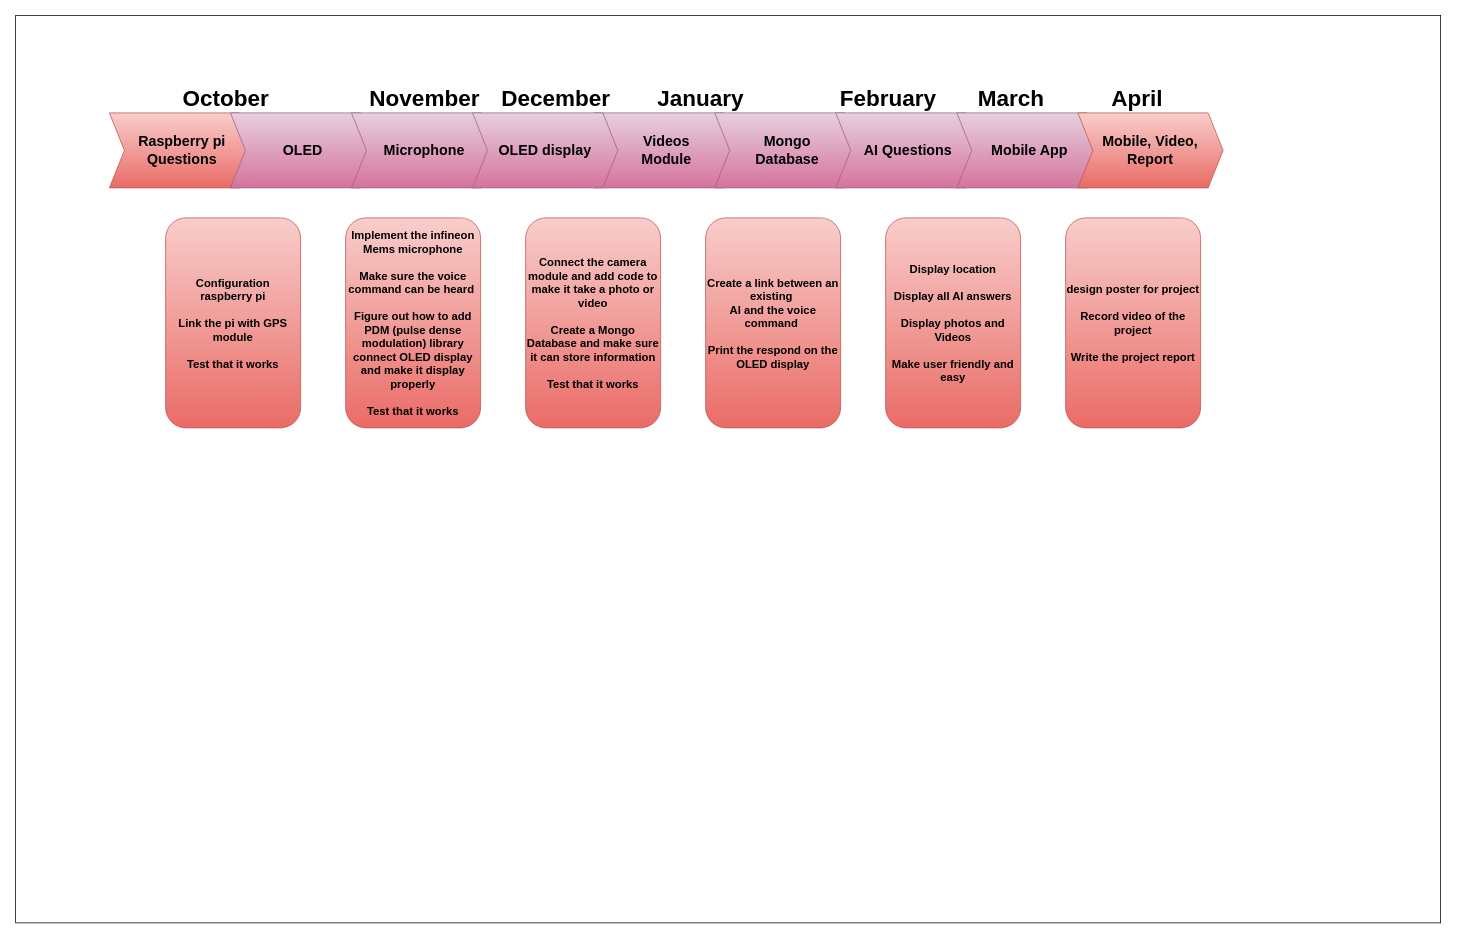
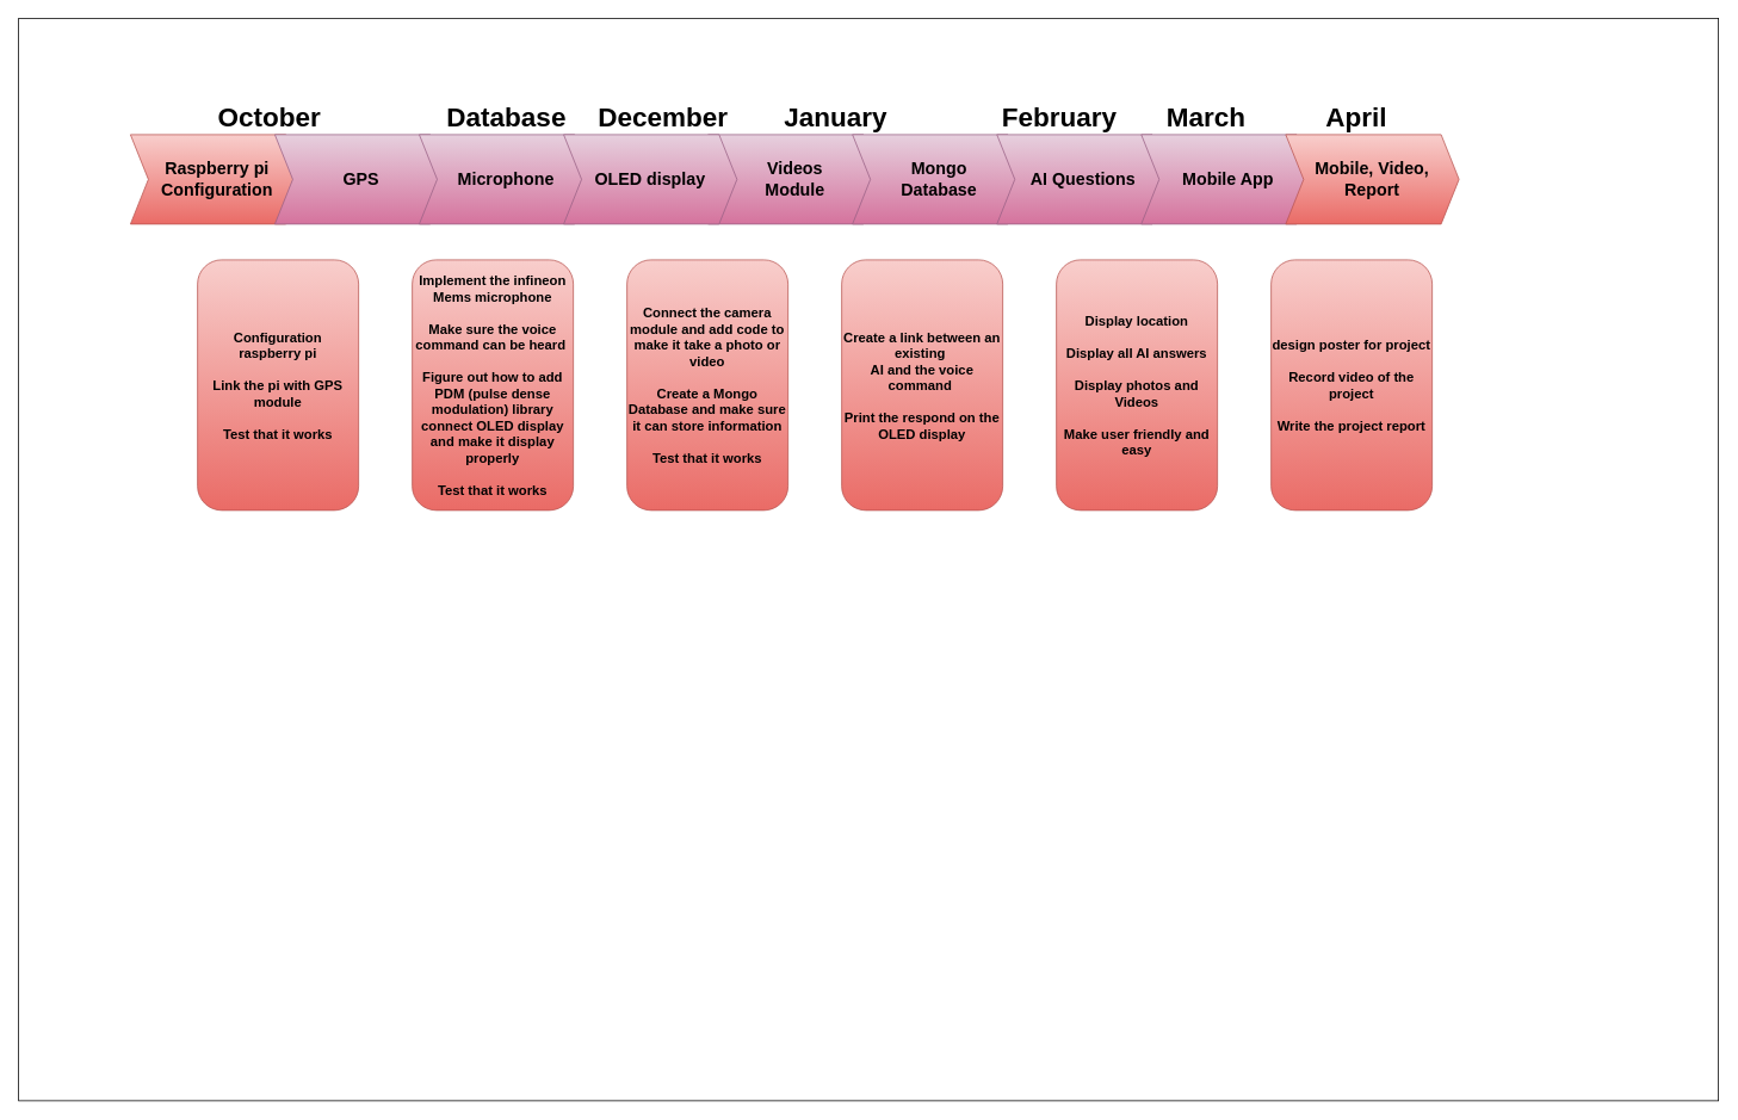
  <mxCell id="0" />
  <mxCell id="1" parent="0" />
  <mxCell id="2" value="" style="rounded=0;whiteSpace=wrap;html=1;" vertex="1" parent="1"><mxGeometry width="1900" height="1210" as="geometry" x="20" y="20" /></mxCell>
  <mxCell id="3" value="&lt;font&gt;December&lt;/font&gt;" style="text;html=1;align=center;verticalAlign=middle;resizable=0;points=[];autosize=1;strokeColor=none;fillColor=none;fontColor=light-dark(#000000,#000000);fontSize=30;fontStyle=1" parent="1" vertex="1"><mxGeometry x="660" y="105" width="160" height="50" as="geometry" /></mxCell>
  <mxCell id="4" value="&lt;b&gt;&lt;font style=&quot;font-size: 15px;&quot;&gt;&lt;span style=&quot;background-color: transparent; color: light-dark(rgb(0, 0, 0), rgb(255, 255, 255));&quot;&gt;Configuration&lt;/span&gt;&lt;br&gt;&lt;span style=&quot;background-color: transparent; color: light-dark(rgb(0, 0, 0), rgb(255, 255, 255));&quot;&gt;raspberry pi&lt;/span&gt;&lt;/font&gt;&lt;/b&gt;&lt;div&gt;&lt;b&gt;&lt;font style=&quot;font-size: 15px;&quot;&gt;&lt;br&gt;&lt;span style=&quot;background-color: transparent; color: light-dark(rgb(0, 0, 0), rgb(255, 255, 255));&quot;&gt;Link the pi with GPS module&lt;/span&gt;&lt;/font&gt;&lt;/b&gt;&lt;/div&gt;&lt;div&gt;&lt;b&gt;&lt;font style=&quot;font-size: 15px;&quot;&gt;&lt;br&gt;&lt;span style=&quot;background-color: transparent; color: light-dark(rgb(0, 0, 0), rgb(255, 255, 255));&quot;&gt;Test that it works&lt;/span&gt;&lt;/font&gt;&lt;/b&gt;&lt;/div&gt;" style="rounded=1;whiteSpace=wrap;html=1;align=center;fontSize=13;fillColor=#f8cecc;gradientColor=#ea6b66;strokeColor=#b85450;" vertex="1" parent="1"><mxGeometry x="220" y="290" width="180" height="280" as="geometry" /></mxCell>
  <mxCell id="5" value="&lt;span style=&quot;background-color: transparent; color: light-dark(rgb(0, 0, 0), rgb(255, 255, 255));&quot;&gt;&lt;b&gt;&lt;font style=&quot;font-size: 15px;&quot;&gt;Implement the infineon Mems microphone&lt;/font&gt;&lt;/b&gt;&lt;/span&gt;&lt;div&gt;&lt;b&gt;&lt;font style=&quot;font-size: 15px;&quot;&gt;&lt;br&gt;&lt;span style=&quot;background-color: transparent; color: light-dark(rgb(0, 0, 0), rgb(255, 255, 255));&quot;&gt;Make sure the voice command can be heard&amp;nbsp;&lt;/span&gt;&lt;/font&gt;&lt;/b&gt;&lt;/div&gt;&lt;div&gt;&lt;b&gt;&lt;font style=&quot;font-size: 15px;&quot;&gt;&lt;br&gt;&lt;span style=&quot;background-color: transparent; color: light-dark(rgb(0, 0, 0), rgb(255, 255, 255));&quot;&gt;Figure out how to add PDM (pulse dense modulation) library&lt;/span&gt;&lt;br&gt;&lt;span style=&quot;background-color: transparent; color: light-dark(rgb(0, 0, 0), rgb(255, 255, 255));&quot;&gt;connect OLED display and make it display properly&lt;/span&gt;&lt;/font&gt;&lt;/b&gt;&lt;/div&gt;&lt;div&gt;&lt;b&gt;&lt;font style=&quot;font-size: 15px;&quot;&gt;&lt;br&gt;&lt;span style=&quot;background-color: transparent; color: light-dark(rgb(0, 0, 0), rgb(255, 255, 255));&quot;&gt;Test that it works&lt;/span&gt;&lt;/font&gt;&lt;/b&gt;&lt;/div&gt;" style="rounded=1;whiteSpace=wrap;html=1;align=center;fontSize=13;fillColor=#f8cecc;gradientColor=#ea6b66;strokeColor=#b85450;" vertex="1" parent="1"><mxGeometry x="460" y="290" width="180" height="280" as="geometry" /></mxCell>
  <mxCell id="6" value="&lt;span style=&quot;background-color: transparent; color: light-dark(rgb(0, 0, 0), rgb(255, 255, 255));&quot;&gt;&lt;font style=&quot;font-size: 15px;&quot;&gt;&lt;b style=&quot;&quot;&gt;Connect the camera module and add code to make it take a photo or video&lt;/b&gt;&lt;/font&gt;&lt;/span&gt;&lt;div&gt;&lt;font style=&quot;font-size: 15px;&quot;&gt;&lt;b&gt;&lt;br&gt;&lt;span style=&quot;background-color: transparent; color: light-dark(rgb(0, 0, 0), rgb(255, 255, 255));&quot;&gt;Create a Mongo Database and make sure it can store information&lt;/span&gt;&lt;/b&gt;&lt;/font&gt;&lt;/div&gt;&lt;div&gt;&lt;font style=&quot;font-size: 15px;&quot;&gt;&lt;b style=&quot;&quot;&gt;&lt;br&gt;&lt;span style=&quot;background-color: transparent; color: light-dark(rgb(0, 0, 0), rgb(255, 255, 255));&quot;&gt;Test that it works&lt;/span&gt;&lt;/b&gt;&lt;/font&gt;&lt;/div&gt;" style="rounded=1;whiteSpace=wrap;html=1;align=center;fontSize=13;fillColor=#f8cecc;gradientColor=#ea6b66;strokeColor=#b85450;" vertex="1" parent="1"><mxGeometry x="700" y="290" width="180" height="280" as="geometry" /></mxCell>
  <mxCell id="7" value="&lt;font style=&quot;font-size: 15px;&quot;&gt;&lt;span style=&quot;background-color: transparent; color: light-dark(rgb(0, 0, 0), rgb(255, 255, 255));&quot;&gt;&lt;b style=&quot;&quot;&gt;Create a link between an existing&amp;nbsp;&lt;/b&gt;&lt;/span&gt;&lt;/font&gt;&lt;div&gt;&lt;font style=&quot;font-size: 15px;&quot;&gt;&lt;span style=&quot;background-color: transparent; color: light-dark(rgb(0, 0, 0), rgb(255, 255, 255));&quot;&gt;&lt;b&gt;AI and the voice command&amp;nbsp;&lt;/b&gt;&lt;/span&gt;&lt;/font&gt;&lt;div&gt;&lt;font style=&quot;font-size: 15px;&quot;&gt;&lt;b style=&quot;&quot;&gt;&lt;br&gt;&lt;span style=&quot;background-color: transparent; color: light-dark(rgb(0, 0, 0), rgb(255, 255, 255));&quot;&gt;Print the respond on the OLED display&lt;/span&gt;&lt;/b&gt;&lt;/font&gt;&lt;/div&gt;&lt;/div&gt;" style="rounded=1;whiteSpace=wrap;html=1;align=center;fontSize=13;fillColor=#f8cecc;gradientColor=#ea6b66;strokeColor=#b85450;" vertex="1" parent="1"><mxGeometry x="940" y="290" width="180" height="280" as="geometry" /></mxCell>
  <mxCell id="8" value="&lt;b style=&quot;background-color: transparent; color: light-dark(rgb(0, 0, 0), rgb(255, 255, 255));&quot;&gt;&lt;font style=&quot;font-size: 15px;&quot;&gt;Display location&lt;/font&gt;&lt;/b&gt;&lt;div&gt;&lt;font style=&quot;font-size: 15px;&quot;&gt;&lt;b&gt;&lt;br&gt;&lt;/b&gt;&lt;b style=&quot;background-color: transparent; color: light-dark(rgb(0, 0, 0), rgb(255, 255, 255));&quot;&gt;&lt;font style=&quot;&quot;&gt;Display all AI answers&lt;/font&gt;&lt;/b&gt;&lt;/font&gt;&lt;/div&gt;&lt;div&gt;&lt;font style=&quot;font-size: 15px;&quot;&gt;&lt;b&gt;&lt;br&gt;&lt;/b&gt;&lt;b style=&quot;background-color: transparent; color: light-dark(rgb(0, 0, 0), rgb(255, 255, 255));&quot;&gt;&lt;font style=&quot;&quot;&gt;Display photos and Videos&lt;/font&gt;&lt;/b&gt;&lt;/font&gt;&lt;/div&gt;&lt;div&gt;&lt;font style=&quot;font-size: 15px;&quot;&gt;&lt;b style=&quot;&quot;&gt;&lt;br&gt;&lt;/b&gt;&lt;b style=&quot;background-color: transparent; color: light-dark(rgb(0, 0, 0), rgb(255, 255, 255));&quot;&gt;&lt;font style=&quot;&quot;&gt;Make user friendly and easy&lt;/font&gt;&lt;/b&gt;&lt;/font&gt;&lt;/div&gt;" style="rounded=1;whiteSpace=wrap;html=1;align=center;fontSize=13;fillColor=#f8cecc;strokeColor=#b85450;gradientColor=#ea6b66;" vertex="1" parent="1"><mxGeometry x="1180" y="290" width="180" height="280" as="geometry" /></mxCell>
  <mxCell id="9" value="" style="group" vertex="1" connectable="0" parent="1"><mxGeometry x="145" y="90" width="1485" height="160" as="geometry" /></mxCell>
- <mxCell id="10" value="&lt;font style=&quot;font-size: 19px;&quot;&gt;&lt;b&gt;Raspberry pi&lt;/b&gt;&lt;/font&gt;&lt;div&gt;&lt;font style=&quot;font-size: 19px;&quot;&gt;&lt;b&gt;Questions&lt;/b&gt;&lt;/font&gt;&lt;/div&gt;" style="shape=step;perimeter=stepPerimeter;whiteSpace=wrap;html=1;fixedSize=1;fillColor=#f8cecc;strokeColor=#b85450;gradientColor=#ea6b66;" parent="9" vertex="1"><mxGeometry y="60" width="193.696" height="100" as="geometry" /></mxCell>
- <mxCell id="11" value="&lt;font style=&quot;font-size: 19px;&quot;&gt;&lt;b&gt;OLED&lt;/b&gt;&lt;/font&gt;" style="shape=step;perimeter=stepPerimeter;whiteSpace=wrap;html=1;fixedSize=1;fillColor=#e6d0de;strokeColor=#996185;gradientColor=#d5739d;" parent="9" vertex="1"><mxGeometry x="161.413" y="60" width="193.696" height="100" as="geometry" /></mxCell>
+ <mxCell id="10" value="&lt;font style=&quot;font-size: 19px;&quot;&gt;&lt;b&gt;Raspberry pi&lt;/b&gt;&lt;/font&gt;&lt;div&gt;&lt;font style=&quot;font-size: 19px;&quot;&gt;&lt;b&gt;Configuration&lt;/b&gt;&lt;/font&gt;&lt;/div&gt;" style="shape=step;perimeter=stepPerimeter;whiteSpace=wrap;html=1;fixedSize=1;fillColor=#f8cecc;strokeColor=#b85450;gradientColor=#ea6b66;" parent="9" vertex="1"><mxGeometry y="60" width="193.696" height="100" as="geometry" /></mxCell>
+ <mxCell id="11" value="&lt;font style=&quot;font-size: 19px;&quot;&gt;&lt;b&gt;GPS&lt;/b&gt;&lt;/font&gt;" style="shape=step;perimeter=stepPerimeter;whiteSpace=wrap;html=1;fixedSize=1;fillColor=#e6d0de;strokeColor=#996185;gradientColor=#d5739d;" parent="9" vertex="1"><mxGeometry x="161.413" y="60" width="193.696" height="100" as="geometry" /></mxCell>
  <mxCell id="12" value="&lt;font style=&quot;font-size: 19px;&quot;&gt;&lt;b&gt;Microphone&lt;/b&gt;&lt;/font&gt;" style="shape=step;perimeter=stepPerimeter;whiteSpace=wrap;html=1;fixedSize=1;fillColor=#e6d0de;strokeColor=#996185;gradientColor=#d5739d;" parent="9" vertex="1"><mxGeometry x="322.826" y="60" width="193.696" height="100" as="geometry" /></mxCell>
  <mxCell id="13" value="&lt;b&gt;&lt;font style=&quot;font-size: 19px;&quot;&gt;Videos&lt;/font&gt;&lt;/b&gt;&lt;div&gt;&lt;b&gt;&lt;font style=&quot;font-size: 19px;&quot;&gt;Module&lt;/font&gt;&lt;/b&gt;&lt;/div&gt;" style="shape=step;perimeter=stepPerimeter;whiteSpace=wrap;html=1;fixedSize=1;fillColor=#e6d0de;strokeColor=#996185;gradientColor=#d5739d;" parent="9" vertex="1"><mxGeometry x="645.652" y="60" width="193.696" height="100" as="geometry" /></mxCell>
  <mxCell id="14" value="&lt;b&gt;&lt;font style=&quot;font-size: 19px;&quot;&gt;OLED display&lt;/font&gt;&lt;/b&gt;" style="shape=step;perimeter=stepPerimeter;whiteSpace=wrap;html=1;fixedSize=1;fillColor=#e6d0de;strokeColor=#996185;gradientColor=#d5739d;" parent="9" vertex="1"><mxGeometry x="484.239" y="60" width="193.696" height="100" as="geometry" /></mxCell>
  <mxCell id="15" value="&lt;b&gt;&lt;font style=&quot;font-size: 19px;&quot;&gt;Mongo&lt;/font&gt;&lt;/b&gt;&lt;div&gt;&lt;b&gt;&lt;font style=&quot;font-size: 19px;&quot;&gt;Database&lt;/font&gt;&lt;/b&gt;&lt;/div&gt;" style="shape=step;perimeter=stepPerimeter;whiteSpace=wrap;html=1;fixedSize=1;fillColor=#e6d0de;strokeColor=#996185;gradientColor=#d5739d;" parent="9" vertex="1"><mxGeometry x="807.065" y="60" width="193.696" height="100" as="geometry" /></mxCell>
  <mxCell id="16" value="&lt;b&gt;&lt;font style=&quot;font-size: 19px;&quot;&gt;AI Questions&lt;/font&gt;&lt;/b&gt;" style="shape=step;perimeter=stepPerimeter;whiteSpace=wrap;html=1;fixedSize=1;fillColor=#e6d0de;strokeColor=#996185;gradientColor=#d5739d;" parent="9" vertex="1"><mxGeometry x="968.478" y="60" width="193.696" height="100" as="geometry" /></mxCell>
  <mxCell id="17" value="&lt;b&gt;&lt;font style=&quot;font-size: 19px;&quot;&gt;Mobile App&lt;/font&gt;&lt;/b&gt;" style="shape=step;perimeter=stepPerimeter;whiteSpace=wrap;html=1;fixedSize=1;fillColor=#e6d0de;strokeColor=#996185;gradientColor=#d5739d;" parent="9" vertex="1"><mxGeometry x="1129.891" y="60" width="193.696" height="100" as="geometry" /></mxCell>
  <mxCell id="18" value="&lt;b&gt;&lt;font style=&quot;font-size: 19px;&quot;&gt;Mobile, Video,&lt;/font&gt;&lt;/b&gt;&lt;div&gt;&lt;b&gt;&lt;font style=&quot;font-size: 19px;&quot;&gt;Report&lt;/font&gt;&lt;/b&gt;&lt;/div&gt;" style="shape=step;perimeter=stepPerimeter;whiteSpace=wrap;html=1;fixedSize=1;fillColor=#f8cecc;strokeColor=#b85450;gradientColor=#ea6b66;" parent="9" vertex="1"><mxGeometry x="1291.304" y="60" width="193.696" height="100" as="geometry" /></mxCell>
  <mxCell id="19" value="&lt;font style=&quot;color: light-dark(rgb(0, 0, 0), rgb(0, 0, 0));&quot;&gt;October&lt;/font&gt;" style="text;html=1;align=center;verticalAlign=middle;resizable=0;points=[];autosize=1;strokeColor=none;fillColor=none;strokeWidth=1;fontSize=30;fontStyle=1" parent="9" vertex="1"><mxGeometry x="89.998" y="15" width="130" height="50" as="geometry" /></mxCell>
- <mxCell id="20" value="&lt;font&gt;November&lt;/font&gt;" style="text;html=1;align=center;verticalAlign=middle;resizable=0;points=[];autosize=1;strokeColor=none;fillColor=none;fontColor=light-dark(#000000,#000000);fontSize=30;fontStyle=1" parent="9" vertex="1"><mxGeometry x="339.672" y="15" width="160" height="50" as="geometry" /></mxCell>
+ <mxCell id="20" value="&lt;font&gt;Database&lt;/font&gt;" style="text;html=1;align=center;verticalAlign=middle;resizable=0;points=[];autosize=1;strokeColor=none;fillColor=none;fontColor=light-dark(#000000,#000000);fontSize=30;fontStyle=1" parent="9" vertex="1"><mxGeometry x="339.672" y="15" width="160" height="50" as="geometry" /></mxCell>
  <mxCell id="21" value="&lt;font style=&quot;color: light-dark(rgb(0, 0, 0), rgb(0, 0, 0));&quot;&gt;January&lt;/font&gt;" style="text;html=1;align=center;verticalAlign=middle;resizable=0;points=[];autosize=1;strokeColor=none;fillColor=none;fontStyle=1;fontSize=30;" parent="9" vertex="1"><mxGeometry x="722.5" y="15" width="130" height="50" as="geometry" /></mxCell>
  <mxCell id="22" value="&lt;font style=&quot;color: light-dark(rgb(0, 0, 0), rgb(0, 0, 0));&quot;&gt;February&lt;/font&gt;" style="text;html=1;align=center;verticalAlign=middle;resizable=0;points=[];autosize=1;strokeColor=none;fillColor=none;fontStyle=1;fontSize=30;" parent="9" vertex="1"><mxGeometry x="968.478" y="15" width="140" height="50" as="geometry" /></mxCell>
  <mxCell id="23" value="&lt;font style=&quot;color: light-dark(rgb(0, 0, 0), rgb(0, 0, 0));&quot;&gt;&lt;b&gt;March&lt;/b&gt;&lt;/font&gt;" style="text;html=1;align=center;verticalAlign=middle;resizable=0;points=[];autosize=1;strokeColor=none;fillColor=none;fontSize=30;" parent="9" vertex="1"><mxGeometry x="1147.174" y="15" width="110" height="50" as="geometry" /></mxCell>
  <mxCell id="24" value="&lt;font style=&quot;color: light-dark(rgb(0, 0, 0), rgb(0, 0, 0));&quot;&gt;April&lt;/font&gt;" style="text;html=1;align=center;verticalAlign=middle;resizable=0;points=[];autosize=1;strokeColor=none;fillColor=none;fontStyle=1;fontSize=30;" parent="9" vertex="1"><mxGeometry x="1329.728" y="15" width="80" height="50" as="geometry" /></mxCell>
  <mxCell id="25" value="&lt;b style=&quot;background-color: transparent; color: light-dark(rgb(0, 0, 0), rgb(255, 255, 255));&quot;&gt;&lt;font style=&quot;font-size: 15px;&quot;&gt;design poster for project&lt;/font&gt;&lt;/b&gt;&lt;div&gt;&lt;font style=&quot;font-size: 15px;&quot;&gt;&lt;b&gt;&lt;br&gt;&lt;/b&gt;&lt;b style=&quot;background-color: transparent; color: light-dark(rgb(0, 0, 0), rgb(255, 255, 255));&quot;&gt;Record video of the project&lt;/b&gt;&lt;/font&gt;&lt;/div&gt;&lt;div&gt;&lt;font style=&quot;font-size: 15px;&quot;&gt;&lt;b style=&quot;&quot;&gt;&lt;br&gt;&lt;/b&gt;&lt;b style=&quot;background-color: transparent; color: light-dark(rgb(0, 0, 0), rgb(255, 255, 255));&quot;&gt;Write the project report&lt;/b&gt;&lt;/font&gt;&lt;/div&gt;" style="rounded=1;whiteSpace=wrap;html=1;align=center;fontSize=13;fillColor=#f8cecc;strokeColor=#b85450;gradientColor=#ea6b66;" vertex="1" parent="1"><mxGeometry x="1420" y="290" width="180" height="280" as="geometry" /></mxCell>
